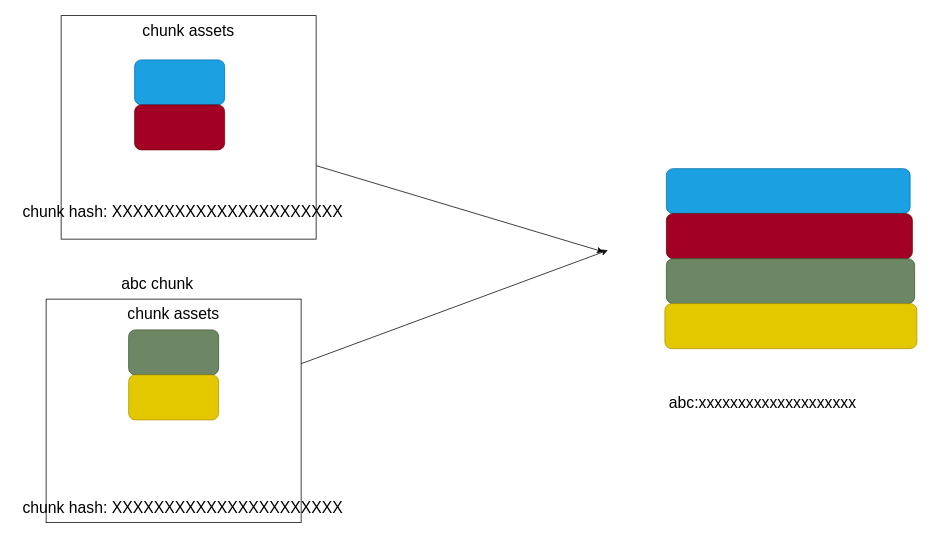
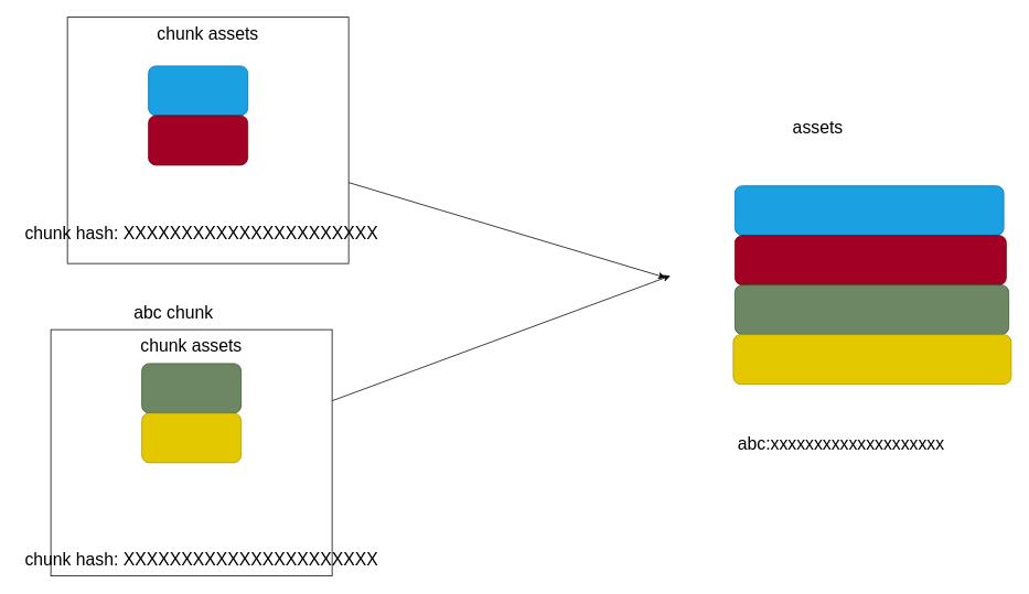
  <mxCell id="0" />
  <mxCell id="1" parent="0" />
  <mxCell id="2" style="edgeStyle=none;html=1;fontSize=21;" edge="1" parent="1" source="3"><mxGeometry relative="1" as="geometry"><mxPoint x="804" y="335" as="targetPoint" /></mxGeometry></mxCell>
  <mxCell id="3" value="&lt;span style=&quot;background-color: initial; font-size: 21px;&quot;&gt;chunk assets&lt;/span&gt;" style="rounded=0;whiteSpace=wrap;html=1;gradientColor=none;fillColor=default;horizontal=1;verticalAlign=top;fontSize=21;" vertex="1" parent="1"><mxGeometry x="81" y="20" width="340" height="298" as="geometry" /></mxCell>
  <mxCell id="4" value="" style="rounded=1;whiteSpace=wrap;html=1;fillColor=#1ba1e2;fontColor=#ffffff;strokeColor=#006EAF;fontSize=21;" vertex="1" parent="1"><mxGeometry x="179" y="79" width="120" height="60" as="geometry" /></mxCell>
  <mxCell id="5" value="chunk hash: XXXXXXXXXXXXXXXXXXXXXX" style="text;html=1;align=center;verticalAlign=middle;resizable=0;points=[];autosize=1;strokeColor=none;fillColor=none;fontSize=21;" vertex="1" parent="1"><mxGeometry x="20" y="262" width="445" height="37" as="geometry" /></mxCell>
  <mxCell id="6" style="edgeStyle=none;html=1;fontSize=21;" edge="1" parent="1" source="7"><mxGeometry relative="1" as="geometry"><mxPoint x="810.019" y="332.819" as="targetPoint" /></mxGeometry></mxCell>
  <mxCell id="7" value="&lt;span style=&quot;background-color: initial; font-size: 21px;&quot;&gt;chunk assets&lt;/span&gt;" style="rounded=0;whiteSpace=wrap;html=1;gradientColor=none;fillColor=default;horizontal=1;verticalAlign=top;fontSize=21;" vertex="1" parent="1"><mxGeometry x="61" y="398" width="340" height="298" as="geometry" /></mxCell>
  <mxCell id="8" value="abc chunk" style="text;html=1;align=center;verticalAlign=middle;resizable=0;points=[];autosize=1;strokeColor=none;fillColor=none;fontSize=21;" vertex="1" parent="1"><mxGeometry x="152" y="358" width="114" height="37" as="geometry" /></mxCell>
  <mxCell id="9" value="" style="rounded=1;whiteSpace=wrap;html=1;fillColor=#6d8764;fontColor=#ffffff;strokeColor=#3A5431;fontSize=21;" vertex="1" parent="1"><mxGeometry x="171" y="439" width="120" height="60" as="geometry" /></mxCell>
  <mxCell id="10" value="chunk hash: XXXXXXXXXXXXXXXXXXXXXX" style="text;html=1;align=center;verticalAlign=middle;resizable=0;points=[];autosize=1;strokeColor=none;fillColor=none;fontSize=21;" vertex="1" parent="1"><mxGeometry x="20" y="656" width="445" height="37" as="geometry" /></mxCell>
  <mxCell id="11" value="" style="rounded=1;whiteSpace=wrap;html=1;fillColor=#a20025;fontColor=#ffffff;strokeColor=#6F0000;fontSize=21;" vertex="1" parent="1"><mxGeometry x="179" y="139" width="120" height="60" as="geometry" /></mxCell>
  <mxCell id="12" value="" style="rounded=1;whiteSpace=wrap;html=1;fillColor=#e3c800;fontColor=#000000;strokeColor=#B09500;fontSize=21;" vertex="1" parent="1"><mxGeometry x="171" y="499" width="120" height="60" as="geometry" /></mxCell>
  <mxCell id="13" value="" style="edgeStyle=none;html=1;fontSize=21;" edge="1" parent="1" source="14" target="15"><mxGeometry relative="1" as="geometry" /></mxCell>
  <mxCell id="14" value="" style="rounded=1;whiteSpace=wrap;html=1;fillColor=#1ba1e2;fontColor=#ffffff;strokeColor=#006EAF;fontSize=21;" vertex="1" parent="1"><mxGeometry x="888" y="224" width="325" height="60" as="geometry" /></mxCell>
  <mxCell id="15" value="" style="rounded=1;whiteSpace=wrap;html=1;fillColor=#a20025;fontColor=#ffffff;strokeColor=#6F0000;fontSize=21;" vertex="1" parent="1"><mxGeometry x="888" y="284" width="328" height="60" as="geometry" /></mxCell>
  <mxCell id="16" value="" style="rounded=1;whiteSpace=wrap;html=1;fillColor=#6d8764;fontColor=#ffffff;strokeColor=#3A5431;fontSize=21;" vertex="1" parent="1"><mxGeometry x="888" y="344" width="331" height="60" as="geometry" /></mxCell>
  <mxCell id="17" value="" style="rounded=1;whiteSpace=wrap;html=1;fillColor=#e3c800;fontColor=#000000;strokeColor=#B09500;fontSize=21;" vertex="1" parent="1"><mxGeometry x="886" y="404" width="336" height="60" as="geometry" /></mxCell>
+ <mxCell id="18" value="assets" style="text;html=1;align=center;verticalAlign=middle;resizable=0;points=[];autosize=1;strokeColor=none;fillColor=none;fontSize=21;" vertex="1" parent="1"><mxGeometry x="948" y="134" width="79" height="37" as="geometry" /></mxCell>
  <mxCell id="19" value="abc:xxxxxxxxxxxxxxxxxxxx" style="text;html=1;align=center;verticalAlign=middle;resizable=0;points=[];autosize=1;strokeColor=none;fillColor=none;fontSize=21;" vertex="1" parent="1"><mxGeometry x="876" y="517" width="279" height="37" as="geometry" /></mxCell>
